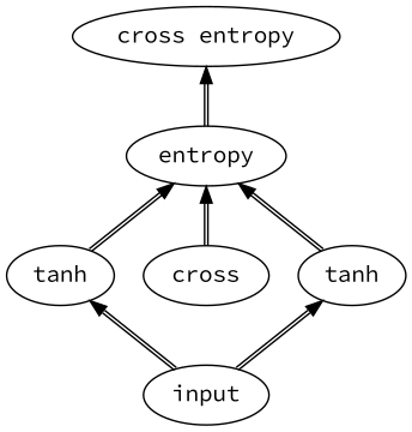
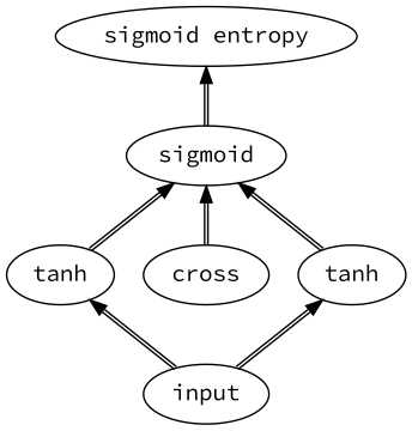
  digraph {
    aize="4,4"
    fontname="Source Code Pro"
    node [fontname="Source Code Pro"]
    edge [color="black:black" dir=back fontname="Source Code Pro"]
-   n1 [group=g1 label="cross entropy"]
-   n2 [label=entropy]
+   n1 [group=g1 label="sigmoid entropy"]
+   n2 [label=sigmoid]
    n3 [label=tanh]
    n4 [label=cross]
    n5 [label=tanh]
    input [group=g1]
    n1 -> n2
    n2 -> n3
    n2 -> n4
    n2 -> n5
    n3 -> input
    n5 -> input
  }
